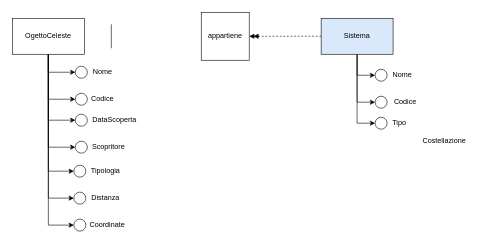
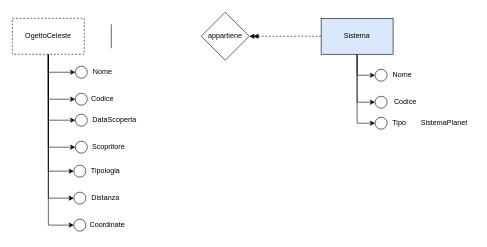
  <mxCell id="0" />
  <mxCell id="1" parent="0" />
  <mxCell id="2" style="edgeStyle=orthogonalEdgeStyle;rounded=0;orthogonalLoop=1;jettySize=auto;html=1;entryX=0;entryY=0.5;entryDx=0;entryDy=0;" edge="1" parent="1" source="9" target="16"><mxGeometry relative="1" as="geometry" /></mxCell>
  <mxCell id="3" style="edgeStyle=orthogonalEdgeStyle;rounded=0;orthogonalLoop=1;jettySize=auto;html=1;entryX=0;entryY=0.5;entryDx=0;entryDy=0;" edge="1" parent="1" source="9" target="18"><mxGeometry relative="1" as="geometry" /></mxCell>
  <mxCell id="4" style="edgeStyle=orthogonalEdgeStyle;rounded=0;orthogonalLoop=1;jettySize=auto;html=1;entryX=0;entryY=0.5;entryDx=0;entryDy=0;" edge="1" parent="1" source="9" target="20"><mxGeometry relative="1" as="geometry" /></mxCell>
  <mxCell id="5" style="edgeStyle=orthogonalEdgeStyle;rounded=0;orthogonalLoop=1;jettySize=auto;html=1;entryX=0;entryY=0.5;entryDx=0;entryDy=0;" edge="1" parent="1" source="9" target="21"><mxGeometry relative="1" as="geometry" /></mxCell>
  <mxCell id="6" style="edgeStyle=orthogonalEdgeStyle;rounded=0;orthogonalLoop=1;jettySize=auto;html=1;entryX=0;entryY=0.5;entryDx=0;entryDy=0;" edge="1" parent="1" source="9" target="24"><mxGeometry relative="1" as="geometry" /></mxCell>
  <mxCell id="7" style="edgeStyle=orthogonalEdgeStyle;rounded=0;orthogonalLoop=1;jettySize=auto;html=1;entryX=0;entryY=0.5;entryDx=0;entryDy=0;" edge="1" parent="1" source="9" target="25"><mxGeometry relative="1" as="geometry" /></mxCell>
  <mxCell id="8" style="edgeStyle=orthogonalEdgeStyle;rounded=0;orthogonalLoop=1;jettySize=auto;html=1;entryX=0;entryY=0.5;entryDx=0;entryDy=0;" edge="1" parent="1" source="9" target="28"><mxGeometry relative="1" as="geometry" /></mxCell>
- <mxCell id="9" value="OgettoCeleste" style="rounded=0;whiteSpace=wrap;html=1;" vertex="1" parent="1"><mxGeometry x="20" y="30" width="120" height="60" as="geometry" /></mxCell>
+ <mxCell id="9" value="OgettoCeleste" style="rounded=0;whiteSpace=wrap;html=1;dashed=1;" vertex="1" parent="1"><mxGeometry x="20" y="30" width="120" height="60" as="geometry" /></mxCell>
  <mxCell id="10" style="edgeStyle=orthogonalEdgeStyle;rounded=0;orthogonalLoop=1;jettySize=auto;html=1;entryX=1;entryY=0.5;entryDx=0;entryDy=0;endArrow=doubleBlock;endFill=1;dashed=1;" edge="1" parent="1" source="14" target="15"><mxGeometry relative="1" as="geometry" /></mxCell>
  <mxCell id="11" style="edgeStyle=orthogonalEdgeStyle;rounded=0;orthogonalLoop=1;jettySize=auto;html=1;entryX=0;entryY=0.5;entryDx=0;entryDy=0;" edge="1" parent="1" source="14" target="30"><mxGeometry relative="1" as="geometry" /></mxCell>
  <mxCell id="12" style="edgeStyle=orthogonalEdgeStyle;rounded=0;orthogonalLoop=1;jettySize=auto;html=1;entryX=0;entryY=0.5;entryDx=0;entryDy=0;" edge="1" parent="1" source="14" target="32"><mxGeometry relative="1" as="geometry" /></mxCell>
  <mxCell id="13" style="edgeStyle=orthogonalEdgeStyle;rounded=0;orthogonalLoop=1;jettySize=auto;html=1;entryX=0;entryY=0.5;entryDx=0;entryDy=0;" edge="1" parent="1" source="14" target="34"><mxGeometry relative="1" as="geometry" /></mxCell>
  <mxCell id="14" value="Sistema" style="rounded=0;whiteSpace=wrap;html=1;fillColor=#dae8fc;" vertex="1" parent="1"><mxGeometry x="535" y="30" width="120" height="60" as="geometry" /></mxCell>
- <mxCell id="15" value="appartiene" style="whiteSpace=wrap;html=1;rounded=0;" vertex="1" parent="1"><mxGeometry x="335" y="20" width="80" height="80" as="geometry" /></mxCell>
+ <mxCell id="15" value="appartiene" style="rhombus;whiteSpace=wrap;html=1;" vertex="1" parent="1"><mxGeometry x="335" y="20" width="80" height="80" as="geometry" /></mxCell>
  <mxCell id="16" value="" style="ellipse;whiteSpace=wrap;html=1;aspect=fixed;" vertex="1" parent="1"><mxGeometry x="125" y="110" width="20" height="20" as="geometry" /></mxCell>
  <mxCell id="17" value="Nome" style="text;html=1;align=center;verticalAlign=middle;resizable=0;points=[];autosize=1;strokeColor=none;fillColor=none;" vertex="1" parent="1"><mxGeometry x="140" y="105" width="60" height="30" as="geometry" /></mxCell>
  <mxCell id="18" value="" style="ellipse;whiteSpace=wrap;html=1;aspect=fixed;fillColor=#FFFFFF;" vertex="1" parent="1"><mxGeometry x="125" y="155" width="20" height="20" as="geometry" /></mxCell>
  <mxCell id="19" value="Codice" style="text;html=1;align=center;verticalAlign=middle;resizable=0;points=[];autosize=1;strokeColor=none;fillColor=none;" vertex="1" parent="1"><mxGeometry x="140" y="150" width="60" height="30" as="geometry" /></mxCell>
  <mxCell id="20" value="" style="ellipse;whiteSpace=wrap;html=1;aspect=fixed;" vertex="1" parent="1"><mxGeometry x="125" y="190" width="20" height="20" as="geometry" /></mxCell>
  <mxCell id="21" value="" style="ellipse;whiteSpace=wrap;html=1;aspect=fixed;" vertex="1" parent="1"><mxGeometry x="125" y="235" width="20" height="20" as="geometry" /></mxCell>
  <mxCell id="22" value="Scopritore" style="text;html=1;align=center;verticalAlign=middle;resizable=0;points=[];autosize=1;strokeColor=none;fillColor=none;" vertex="1" parent="1"><mxGeometry x="140" y="230" width="80" height="30" as="geometry" /></mxCell>
  <mxCell id="23" value="DataScoperta" style="text;html=1;align=center;verticalAlign=middle;resizable=0;points=[];autosize=1;strokeColor=none;fillColor=none;" vertex="1" parent="1"><mxGeometry x="140" y="185" width="100" height="30" as="geometry" /></mxCell>
  <mxCell id="24" value="" style="ellipse;whiteSpace=wrap;html=1;aspect=fixed;" vertex="1" parent="1"><mxGeometry x="122.5" y="275" width="20" height="20" as="geometry" /></mxCell>
  <mxCell id="25" value="" style="ellipse;whiteSpace=wrap;html=1;aspect=fixed;" vertex="1" parent="1"><mxGeometry x="122.5" y="320" width="20" height="20" as="geometry" /></mxCell>
  <mxCell id="26" value="Distanza" style="text;html=1;align=center;verticalAlign=middle;resizable=0;points=[];autosize=1;strokeColor=none;fillColor=none;" vertex="1" parent="1"><mxGeometry x="140" y="315" width="70" height="30" as="geometry" /></mxCell>
  <mxCell id="27" value="Tipologia" style="text;html=1;align=center;verticalAlign=middle;resizable=0;points=[];autosize=1;strokeColor=none;fillColor=none;" vertex="1" parent="1"><mxGeometry x="140" y="270" width="70" height="30" as="geometry" /></mxCell>
  <mxCell id="28" value="" style="ellipse;whiteSpace=wrap;html=1;aspect=fixed;" vertex="1" parent="1"><mxGeometry x="122.5" y="365" width="20" height="20" as="geometry" /></mxCell>
  <mxCell id="29" value="Coordinate" style="text;html=1;align=center;verticalAlign=middle;resizable=0;points=[];autosize=1;strokeColor=none;fillColor=none;" vertex="1" parent="1"><mxGeometry x="137.5" y="360" width="80" height="30" as="geometry" /></mxCell>
  <mxCell id="30" value="" style="ellipse;whiteSpace=wrap;html=1;aspect=fixed;" vertex="1" parent="1"><mxGeometry x="625" y="115" width="20" height="20" as="geometry" /></mxCell>
  <mxCell id="31" value="Nome" style="text;html=1;align=center;verticalAlign=middle;resizable=0;points=[];autosize=1;strokeColor=none;fillColor=none;" vertex="1" parent="1"><mxGeometry x="640" y="110" width="60" height="30" as="geometry" /></mxCell>
  <mxCell id="32" value="" style="ellipse;whiteSpace=wrap;html=1;aspect=fixed;fillColor=#FFFFFF;" vertex="1" parent="1"><mxGeometry x="625" y="160" width="20" height="20" as="geometry" /></mxCell>
  <mxCell id="33" value="Codice" style="text;html=1;align=center;verticalAlign=middle;resizable=0;points=[];autosize=1;strokeColor=none;fillColor=none;" vertex="1" parent="1"><mxGeometry x="645" y="155" width="60" height="30" as="geometry" /></mxCell>
  <mxCell id="34" value="" style="ellipse;whiteSpace=wrap;html=1;aspect=fixed;" vertex="1" parent="1"><mxGeometry x="625" y="195" width="20" height="20" as="geometry" /></mxCell>
  <mxCell id="35" value="Tipo" style="text;html=1;align=center;verticalAlign=middle;resizable=0;points=[];autosize=1;strokeColor=none;fillColor=none;" vertex="1" parent="1"><mxGeometry x="640" y="190" width="50" height="30" as="geometry" /></mxCell>
- <mxCell id="37" value="Costellazione" style="text;html=1;align=center;verticalAlign=middle;resizable=0;points=[];autosize=1;strokeColor=none;fillColor=none;" vertex="1" parent="1"><mxGeometry x="690" y="220" width="100" height="30" as="geometry" /></mxCell>
+ <mxCell id="36" value="SistemaPlanet" style="text;html=1;align=center;verticalAlign=middle;resizable=0;points=[];autosize=1;strokeColor=none;fillColor=none;" vertex="1" parent="1"><mxGeometry x="690" y="190" width="100" height="30" as="geometry" /></mxCell>
  <mxCell id="38" value="" style="endArrow=none;html=1;rounded=0;" edge="1" parent="1"><mxGeometry width="50" height="50" relative="1" as="geometry"><mxPoint x="185" y="80" as="sourcePoint" /><mxPoint x="185" y="40" as="targetPoint" /></mxGeometry></mxCell>
